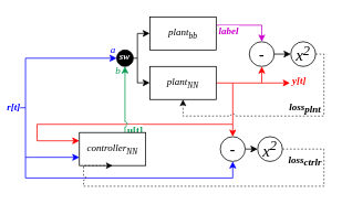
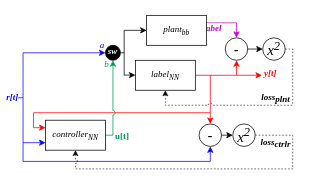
  <mxCell id="0" />
  <mxCell id="1" parent="0" />
  <mxCell id="2" style="edgeStyle=orthogonalEdgeStyle;rounded=0;orthogonalLoop=1;jettySize=auto;html=1;exitX=0;exitY=0.25;exitDx=0;exitDy=0;fontSize=9;fontColor=#0000FF;endArrow=none;endFill=0;endSize=6;startArrow=classic;startFill=1;jumpStyle=arc;strokeColor=#FF0000;" edge="1" parent="1" source="5"><mxGeometry relative="1" as="geometry"><mxPoint x="280" y="100" as="targetPoint" /><Array as="points"><mxPoint x="44" y="170" /><mxPoint x="44" y="150" /><mxPoint x="280" y="150" /></Array></mxGeometry></mxCell>
  <mxCell id="3" style="edgeStyle=orthogonalEdgeStyle;rounded=0;jumpStyle=arc;orthogonalLoop=1;jettySize=auto;html=1;entryX=0.5;entryY=1;entryDx=0;entryDy=0;fontSize=9;startArrow=none;startFill=0;endArrow=classic;endFill=1;endSize=6;strokeWidth=1;labelBackgroundColor=#FF8000;fontColor=#00994D;strokeColor=#00994D;" edge="1" parent="1" source="5" target="24"><mxGeometry relative="1" as="geometry"><mxPoint x="50" y="110" as="targetPoint" /><Array as="points"><mxPoint x="150" y="180" /></Array></mxGeometry></mxCell>
  <mxCell id="4" value="&lt;font face=&quot;Times New Roman&quot; style=&quot;font-size: 12px;&quot;&gt;&lt;b style=&quot;font-size: 12px;&quot;&gt;u[t]&lt;/b&gt;&lt;/font&gt;" style="edgeLabel;html=1;align=center;verticalAlign=middle;resizable=0;points=[];fontSize=12;fontColor=#00994D;" vertex="1" connectable="0" parent="3"><mxGeometry x="-0.533" relative="1" as="geometry"><mxPoint x="11" y="16" as="offset" /></mxGeometry></mxCell>
- <mxCell id="5" value="&lt;font face=&quot;Times New Roman&quot;&gt;&lt;i&gt;controller&lt;sub&gt;NN&lt;/sub&gt;&lt;/i&gt;&lt;/font&gt;" style="rounded=0;whiteSpace=wrap;html=1;" vertex="1" parent="1"><mxGeometry x="95" y="160" width="80" height="40" as="geometry" /></mxCell>
+ <mxCell id="5" value="&lt;font face=&quot;Times New Roman&quot;&gt;&lt;i&gt;controller&lt;sub&gt;NN&lt;/sub&gt;&lt;/i&gt;&lt;/font&gt;" style="rounded=0;whiteSpace=wrap;html=1;" vertex="1" parent="1"><mxGeometry x="60" y="160" width="80" height="40" as="geometry" /></mxCell>
  <mxCell id="6" value="" style="endArrow=none;html=1;fontColor=#0000FF;strokeColor=#0000FF;endFill=0;" edge="1" parent="1"><mxGeometry width="50" height="50" relative="1" as="geometry"><mxPoint x="20" y="130" as="sourcePoint" /><mxPoint x="30" y="130" as="targetPoint" /></mxGeometry></mxCell>
  <mxCell id="7" value="&lt;b style=&quot;font-size: 12px&quot;&gt;&lt;font face=&quot;Times New Roman&quot; style=&quot;font-size: 12px&quot;&gt;&lt;i&gt;r[t]&lt;/i&gt;&lt;/font&gt;&lt;/b&gt;" style="edgeLabel;html=1;align=left;verticalAlign=middle;resizable=0;points=[];fontColor=#0000FF;fontSize=12;" vertex="1" connectable="0" parent="6"><mxGeometry x="0.571" y="-1" relative="1" as="geometry"><mxPoint x="-22" y="-3" as="offset" /></mxGeometry></mxCell>
  <mxCell id="8" style="edgeStyle=orthogonalEdgeStyle;rounded=0;orthogonalLoop=1;jettySize=auto;html=1;exitX=1;exitY=0.25;exitDx=0;exitDy=0;entryX=0.5;entryY=0;entryDx=0;entryDy=0;strokeColor=#CC00CC;" edge="1" parent="1" source="10" target="18"><mxGeometry relative="1" as="geometry"><Array as="points"><mxPoint x="315" y="30" /></Array></mxGeometry></mxCell>
  <mxCell id="9" value="&lt;font face=&quot;Times New Roman&quot; style=&quot;font-size: 12px&quot;&gt;&lt;b style=&quot;font-size: 12px&quot;&gt;&lt;i&gt;label&lt;/i&gt;&lt;/b&gt;&lt;/font&gt;" style="edgeLabel;html=1;align=center;verticalAlign=middle;resizable=0;points=[];fontSize=12;fontColor=#CC00CC;" vertex="1" connectable="0" parent="8"><mxGeometry x="0.017" y="1" relative="1" as="geometry"><mxPoint x="-24" y="8" as="offset" /></mxGeometry></mxCell>
- <mxCell id="10" value="&lt;font face=&quot;Times New Roman&quot;&gt;&lt;i&gt;plant&lt;sub&gt;bb&lt;/sub&gt;&lt;/i&gt;&lt;/font&gt;" style="rounded=0;whiteSpace=wrap;html=1;" vertex="1" parent="1"><mxGeometry x="180" y="20" width="80" height="40" as="geometry" /></mxCell>
+ <mxCell id="10" value="&lt;font face=&quot;Times New Roman&quot;&gt;&lt;i&gt;plant&lt;sub&gt;bb&lt;/sub&gt;&lt;/i&gt;&lt;/font&gt;" style="rounded=0;whiteSpace=wrap;html=1;" vertex="1" parent="1"><mxGeometry x="195" y="20" width="80" height="40" as="geometry" /></mxCell>
  <mxCell id="11" style="edgeStyle=orthogonalEdgeStyle;rounded=0;orthogonalLoop=1;jettySize=auto;html=1;exitX=1;exitY=0.5;exitDx=0;exitDy=0;entryX=0.5;entryY=1;entryDx=0;entryDy=0;strokeColor=#FF0000;" edge="1" parent="1" source="13" target="18"><mxGeometry relative="1" as="geometry"><mxPoint x="315" y="90" as="targetPoint" /><Array as="points"><mxPoint x="315" y="100" /></Array></mxGeometry></mxCell>
  <mxCell id="12" value="&lt;font face=&quot;Times New Roman&quot; style=&quot;font-size: 12px&quot;&gt;&lt;b style=&quot;font-size: 12px&quot;&gt;&lt;i&gt;y[t]&lt;/i&gt;&lt;/b&gt;&lt;/font&gt;" style="edgeLabel;html=1;align=center;verticalAlign=middle;resizable=0;points=[];fontSize=12;fontColor=#FF0000;" vertex="1" connectable="0" parent="11"><mxGeometry x="-0.164" relative="1" as="geometry"><mxPoint x="68" y="-3" as="offset" /></mxGeometry></mxCell>
- <mxCell id="13" value="&lt;font face=&quot;Times New Roman&quot;&gt;&lt;i&gt;plant&lt;sub&gt;NN&lt;/sub&gt;&lt;/i&gt;&lt;/font&gt;" style="rounded=0;whiteSpace=wrap;html=1;" vertex="1" parent="1"><mxGeometry x="180" y="80" width="80" height="40" as="geometry" /></mxCell>
+ <mxCell id="13" value="&lt;font face=&quot;Times New Roman&quot;&gt;&lt;i&gt;label&lt;sub&gt;NN&lt;/sub&gt;&lt;/i&gt;&lt;/font&gt;" style="rounded=0;whiteSpace=wrap;html=1;" vertex="1" parent="1"><mxGeometry x="180" y="80" width="80" height="40" as="geometry" /></mxCell>
  <mxCell id="14" value="" style="endArrow=classic;html=1;entryX=0;entryY=0.5;entryDx=0;entryDy=0;" edge="1" parent="1" target="10"><mxGeometry width="50" height="50" relative="1" as="geometry"><mxPoint x="165" y="40" as="sourcePoint" /><mxPoint x="160" y="20" as="targetPoint" /></mxGeometry></mxCell>
  <mxCell id="15" value="" style="endArrow=classic;html=1;entryX=0;entryY=0.5;entryDx=0;entryDy=0;" edge="1" parent="1"><mxGeometry width="50" height="50" relative="1" as="geometry"><mxPoint x="165" y="99.8" as="sourcePoint" /><mxPoint x="180" y="99.8" as="targetPoint" /></mxGeometry></mxCell>
  <mxCell id="16" style="edgeStyle=orthogonalEdgeStyle;rounded=0;orthogonalLoop=1;jettySize=auto;html=1;fontSize=9;fontColor=#CC00CC;endArrow=classic;endFill=1;strokeColor=#0000FF;entryX=0;entryY=0.5;entryDx=0;entryDy=0;" edge="1" parent="1" target="24"><mxGeometry relative="1" as="geometry"><mxPoint x="150" y="60" as="targetPoint" /><mxPoint x="30" y="100" as="sourcePoint" /><Array as="points"><mxPoint x="30" y="70" /></Array></mxGeometry></mxCell>
  <mxCell id="17" style="edgeStyle=orthogonalEdgeStyle;rounded=0;orthogonalLoop=1;jettySize=auto;html=1;exitX=1;exitY=0.5;exitDx=0;exitDy=0;entryX=0;entryY=0.5;entryDx=0;entryDy=0;" edge="1" parent="1" source="18" target="21"><mxGeometry relative="1" as="geometry" /></mxCell>
  <mxCell id="18" value="&lt;font style=&quot;font-size: 20px ; line-height: 120%&quot;&gt;-&lt;/font&gt;" style="ellipse;whiteSpace=wrap;html=1;aspect=fixed;gradientColor=none;fillColor=#FFFFFF;align=center;" vertex="1" parent="1"><mxGeometry x="300" y="50" width="30" height="30" as="geometry" /></mxCell>
  <mxCell id="19" style="edgeStyle=orthogonalEdgeStyle;rounded=0;orthogonalLoop=1;jettySize=auto;html=1;exitX=1;exitY=0.5;exitDx=0;exitDy=0;entryX=0.5;entryY=1;entryDx=0;entryDy=0;dashed=1;fillColor=#d5e8d4;jumpStyle=arc;strokeWidth=0.75;" edge="1" parent="1" source="21" target="13"><mxGeometry relative="1" as="geometry"><Array as="points"><mxPoint x="390" y="65" /><mxPoint x="390" y="140" /><mxPoint x="220" y="140" /></Array></mxGeometry></mxCell>
  <mxCell id="20" value="&lt;font style=&quot;font-size: 12px&quot; face=&quot;Times New Roman&quot;&gt;&lt;b style=&quot;font-size: 12px&quot;&gt;&lt;i&gt;loss&lt;sub style=&quot;font-size: 12px&quot;&gt;plnt&lt;/sub&gt;&lt;/i&gt;&lt;/b&gt;&lt;/font&gt;" style="edgeLabel;html=1;align=center;verticalAlign=middle;resizable=0;points=[];fontSize=12;" vertex="1" connectable="0" parent="19"><mxGeometry x="0.525" relative="1" as="geometry"><mxPoint x="101" y="-11" as="offset" /></mxGeometry></mxCell>
  <mxCell id="21" value="&lt;font style=&quot;font-size: 20px&quot; face=&quot;Times New Roman&quot;&gt;&lt;i&gt;x&lt;sup&gt;2&lt;/sup&gt;&lt;/i&gt;&lt;/font&gt;" style="ellipse;whiteSpace=wrap;html=1;aspect=fixed;gradientColor=none;fillColor=#FFFFFF;align=center;" vertex="1" parent="1"><mxGeometry x="350" y="50" width="30" height="30" as="geometry" /></mxCell>
  <mxCell id="22" style="edgeStyle=orthogonalEdgeStyle;rounded=0;orthogonalLoop=1;jettySize=auto;html=1;entryX=0;entryY=0.75;entryDx=0;entryDy=0;fontSize=9;fontColor=#0000FF;strokeColor=#0000FF;" edge="1" parent="1" target="5"><mxGeometry relative="1" as="geometry"><mxPoint x="30" y="190" as="sourcePoint" /><Array as="points"><mxPoint x="40" y="190" /></Array></mxGeometry></mxCell>
  <mxCell id="23" value="" style="endArrow=none;html=1;fontSize=9;fontColor=#0000FF;strokeColor=#0000FF;endSize=6;" edge="1" parent="1"><mxGeometry width="50" height="50" relative="1" as="geometry"><mxPoint x="30" y="190" as="sourcePoint" /><mxPoint x="30" y="100" as="targetPoint" /></mxGeometry></mxCell>
  <mxCell id="24" value="" style="ellipse;whiteSpace=wrap;html=1;aspect=fixed;fontSize=9;fontColor=#000000;gradientColor=none;align=center;fillColor=#000000;" vertex="1" parent="1"><mxGeometry x="140" y="60" width="20" height="20" as="geometry" /></mxCell>
  <mxCell id="25" value="" style="endArrow=none;html=1;fontSize=9;fontColor=#000000;endSize=6;strokeColor=#000000;strokeWidth=1;" edge="1" parent="1"><mxGeometry width="50" height="50" relative="1" as="geometry"><mxPoint x="165" y="100" as="sourcePoint" /><mxPoint x="165" y="40" as="targetPoint" /></mxGeometry></mxCell>
  <mxCell id="26" value="" style="endArrow=none;html=1;fontSize=9;fontColor=#000000;endSize=6;strokeColor=#000000;strokeWidth=1;entryX=1;entryY=0.5;entryDx=0;entryDy=0;" edge="1" parent="1" target="24"><mxGeometry width="50" height="50" relative="1" as="geometry"><mxPoint x="165" y="70" as="sourcePoint" /><mxPoint x="175" y="50" as="targetPoint" /></mxGeometry></mxCell>
  <mxCell id="27" value="&lt;i style=&quot;font-size: 12px;&quot;&gt;&lt;font face=&quot;Times New Roman&quot; style=&quot;font-size: 12px;&quot;&gt;a&lt;/font&gt;&lt;/i&gt;" style="text;html=1;strokeColor=none;fillColor=none;align=center;verticalAlign=middle;whiteSpace=wrap;rounded=0;fontSize=12;fontColor=#0000FF;" vertex="1" parent="1"><mxGeometry x="131" y="55" width="10" height="10" as="geometry" /></mxCell>
  <mxCell id="28" value="&lt;i style=&quot;font-size: 12px;&quot;&gt;&lt;font face=&quot;Times New Roman&quot; style=&quot;font-size: 12px;&quot;&gt;b&lt;/font&gt;&lt;/i&gt;" style="text;html=1;strokeColor=none;fillColor=none;align=center;verticalAlign=middle;whiteSpace=wrap;rounded=0;fontSize=12;fontColor=#00994D;" vertex="1" parent="1"><mxGeometry x="137" y="80" width="10" height="10" as="geometry" /></mxCell>
  <mxCell id="29" style="edgeStyle=orthogonalEdgeStyle;rounded=0;orthogonalLoop=1;jettySize=auto;html=1;exitX=1;exitY=0.5;exitDx=0;exitDy=0;entryX=0;entryY=0.5;entryDx=0;entryDy=0;" edge="1" parent="1" source="32" target="35"><mxGeometry relative="1" as="geometry" /></mxCell>
  <mxCell id="30" style="edgeStyle=orthogonalEdgeStyle;rounded=0;jumpStyle=arc;orthogonalLoop=1;jettySize=auto;html=1;exitX=0.5;exitY=0;exitDx=0;exitDy=0;fontSize=9;fontColor=#000000;startArrow=classic;startFill=1;endArrow=none;endFill=0;endSize=6;strokeWidth=1;strokeColor=#FF0000;" edge="1" parent="1" source="32"><mxGeometry relative="1" as="geometry"><mxPoint x="280" y="150" as="targetPoint" /></mxGeometry></mxCell>
  <mxCell id="31" style="edgeStyle=orthogonalEdgeStyle;rounded=0;jumpStyle=arc;orthogonalLoop=1;jettySize=auto;html=1;exitX=0.5;exitY=1;exitDx=0;exitDy=0;fontSize=9;fontColor=#000000;startArrow=classic;startFill=1;endArrow=none;endFill=0;endSize=6;strokeColor=#0000FF;strokeWidth=1;" edge="1" parent="1" source="32"><mxGeometry relative="1" as="geometry"><mxPoint x="30" y="190" as="targetPoint" /><Array as="points"><mxPoint x="280" y="215" /><mxPoint x="30" y="215" /></Array></mxGeometry></mxCell>
  <mxCell id="32" value="&lt;font style=&quot;font-size: 20px ; line-height: 120%&quot;&gt;-&lt;/font&gt;" style="ellipse;whiteSpace=wrap;html=1;aspect=fixed;gradientColor=none;fillColor=#FFFFFF;align=center;" vertex="1" parent="1"><mxGeometry x="265" y="165" width="30" height="30" as="geometry" /></mxCell>
  <mxCell id="33" style="edgeStyle=orthogonalEdgeStyle;rounded=0;jumpStyle=arc;orthogonalLoop=1;jettySize=auto;html=1;exitX=1;exitY=0.5;exitDx=0;exitDy=0;entryX=0.5;entryY=1;entryDx=0;entryDy=0;fontSize=9;fontColor=#000000;startArrow=none;startFill=0;endArrow=classic;endFill=1;endSize=6;strokeWidth=0.75;dashed=1;" edge="1" parent="1" source="35" target="5"><mxGeometry relative="1" as="geometry"><Array as="points"><mxPoint x="390" y="180" /><mxPoint x="390" y="225" /><mxPoint x="100" y="225" /></Array></mxGeometry></mxCell>
  <mxCell id="34" value="&lt;font face=&quot;Times New Roman&quot; style=&quot;font-size: 12px&quot;&gt;&lt;b style=&quot;font-size: 12px&quot;&gt;&lt;i&gt;loss&lt;sub style=&quot;font-size: 12px&quot;&gt;ctrlr&lt;/sub&gt;&lt;/i&gt;&lt;/b&gt;&lt;/font&gt;" style="edgeLabel;html=1;align=center;verticalAlign=middle;resizable=0;points=[];fontSize=12;" vertex="1" connectable="0" parent="33"><mxGeometry x="-0.724" y="-1" relative="1" as="geometry"><mxPoint x="-23" y="2" as="offset" /></mxGeometry></mxCell>
  <mxCell id="35" value="&lt;font style=&quot;font-size: 20px&quot; face=&quot;Times New Roman&quot;&gt;&lt;i&gt;x&lt;sup&gt;2&lt;/sup&gt;&lt;/i&gt;&lt;/font&gt;" style="ellipse;whiteSpace=wrap;html=1;aspect=fixed;gradientColor=none;fillColor=#FFFFFF;align=center;" vertex="1" parent="1"><mxGeometry x="310" y="165" width="30" height="30" as="geometry" /></mxCell>
  <mxCell id="36" value="&lt;span style=&quot;color: rgb(255 , 255 , 255) ; font-family: &amp;#34;times new roman&amp;#34;&quot;&gt;&lt;b&gt;&lt;font style=&quot;font-size: 12px&quot;&gt;&lt;i&gt;sw&lt;/i&gt;&lt;/font&gt;&lt;/b&gt;&lt;/span&gt;" style="text;html=1;strokeColor=none;fillColor=none;align=center;verticalAlign=middle;whiteSpace=wrap;rounded=0;fontSize=9;fontColor=#FF8000;" vertex="1" parent="1"><mxGeometry x="140" y="63" width="20" height="10" as="geometry" /></mxCell>
  <mxCell id="37" value="" style="endArrow=classic;html=1;labelBackgroundColor=#FF8000;fontSize=12;fontColor=#000000;endSize=6;strokeWidth=1;strokeColor=#FF0000;" edge="1" parent="1"><mxGeometry width="50" height="50" relative="1" as="geometry"><mxPoint x="315" y="100" as="sourcePoint" /><mxPoint x="349" y="100" as="targetPoint" /></mxGeometry></mxCell>
